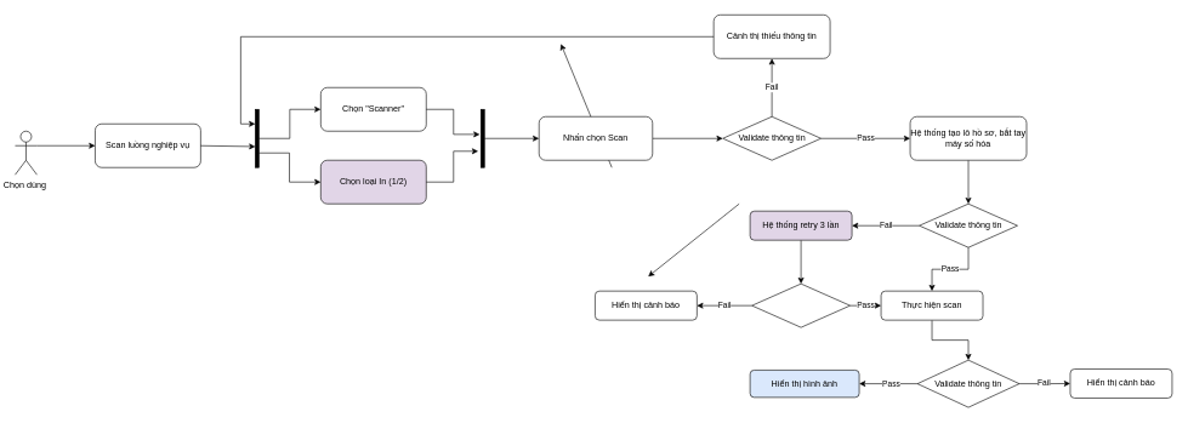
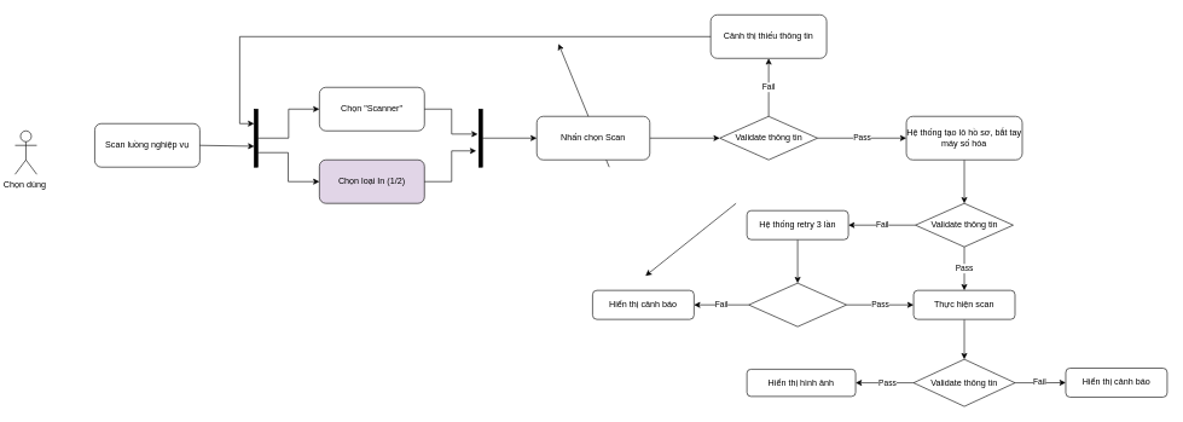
  <mxCell id="0" />
  <mxCell id="1" parent="0" />
  <mxCell id="2" value="Chọn dùng&amp;nbsp;" style="shape=umlActor;verticalLabelPosition=bottom;verticalAlign=top;html=1;outlineConnect=0;" vertex="1" parent="1"><mxGeometry x="20" y="180" width="30" height="60" as="geometry" /></mxCell>
  <mxCell id="3" value="Scan luồng nghiệp vụ" style="rounded=1;whiteSpace=wrap;html=1;" vertex="1" parent="1"><mxGeometry x="130" y="170" width="145" height="60" as="geometry" /></mxCell>
- <mxCell id="4" value="" style="endArrow=classic;html=1;rounded=0;entryX=0;entryY=0.5;entryDx=0;entryDy=0;exitX=1;exitY=0.333;exitDx=0;exitDy=0;exitPerimeter=0;" edge="1" parent="1" source="2" target="3"><mxGeometry width="50" height="50" relative="1" as="geometry"><mxPoint x="210" y="20" as="sourcePoint" /><mxPoint x="310" y="10" as="targetPoint" /></mxGeometry></mxCell>
  <mxCell id="5" value="" style="endArrow=classic;html=1;rounded=0;entryX=0.5;entryY=1;entryDx=0;entryDy=0;" edge="1" parent="1"><mxGeometry width="50" height="50" relative="1" as="geometry"><mxPoint x="840" y="230" as="sourcePoint" /><mxPoint x="770" y="60" as="targetPoint" /></mxGeometry></mxCell>
  <mxCell id="6" value="" style="endArrow=classic;html=1;rounded=0;exitX=0.5;exitY=0;exitDx=0;exitDy=0;entryX=0.5;entryY=1;entryDx=0;entryDy=0;" edge="1" parent="1"><mxGeometry width="50" height="50" relative="1" as="geometry"><mxPoint x="1015" y="280" as="sourcePoint" /><mxPoint x="890" y="380" as="targetPoint" /></mxGeometry></mxCell>
  <mxCell id="7" value="Cảnh thị thiếu thông tin" style="rounded=1;whiteSpace=wrap;html=1;" vertex="1" parent="1"><mxGeometry x="980" y="20" width="160" height="60" as="geometry" /></mxCell>
  <mxCell id="8" style="edgeStyle=orthogonalEdgeStyle;rounded=0;orthogonalLoop=1;jettySize=auto;html=1;entryX=0;entryY=0.5;entryDx=0;entryDy=0;" edge="1" parent="1" source="9" target="22"><mxGeometry relative="1" as="geometry" /></mxCell>
  <mxCell id="9" value="Nhấn chọn Scan" style="rounded=1;whiteSpace=wrap;html=1;" vertex="1" parent="1"><mxGeometry x="740" y="160" width="156" height="60" as="geometry" /></mxCell>
  <mxCell id="10" value="" style="endArrow=classic;html=1;rounded=0;exitX=1;exitY=0.5;exitDx=0;exitDy=0;entryX=0.021;entryY=0.64;entryDx=0;entryDy=0;entryPerimeter=0;" edge="1" parent="1" source="3" target="16"><mxGeometry width="50" height="50" relative="1" as="geometry"><mxPoint x="480" y="20" as="sourcePoint" /><mxPoint x="630" y="20" as="targetPoint" /></mxGeometry></mxCell>
  <mxCell id="11" value="Fail" style="endArrow=classic;html=1;rounded=0;entryX=0.5;entryY=1;entryDx=0;entryDy=0;exitX=0.5;exitY=0;exitDx=0;exitDy=0;" edge="1" parent="1" source="22" target="7"><mxGeometry width="50" height="50" relative="1" as="geometry"><mxPoint x="750" y="140" as="sourcePoint" /><mxPoint x="660" y="30" as="targetPoint" /></mxGeometry></mxCell>
  <mxCell id="12" value="Chọn &quot;Scanner&quot;" style="rounded=1;whiteSpace=wrap;html=1;" vertex="1" parent="1"><mxGeometry x="440" y="120" width="145" height="60" as="geometry" /></mxCell>
  <mxCell id="13" value="Chọn loại In (1/2)" style="rounded=1;whiteSpace=wrap;html=1;fillColor=#e1d5e7;" vertex="1" parent="1"><mxGeometry x="440" y="220" width="145" height="60" as="geometry" /></mxCell>
  <mxCell id="14" style="edgeStyle=orthogonalEdgeStyle;rounded=0;orthogonalLoop=1;jettySize=auto;html=1;entryX=0;entryY=0.5;entryDx=0;entryDy=0;" edge="1" parent="1" source="16" target="12"><mxGeometry relative="1" as="geometry" /></mxCell>
  <mxCell id="15" style="edgeStyle=orthogonalEdgeStyle;rounded=0;orthogonalLoop=1;jettySize=auto;html=1;entryX=0;entryY=0.5;entryDx=0;entryDy=0;" edge="1" parent="1" source="16" target="13"><mxGeometry relative="1" as="geometry"><Array as="points"><mxPoint x="397" y="210" /><mxPoint x="397" y="250" /></Array></mxGeometry></mxCell>
  <mxCell id="16" value="" style="html=1;points=[];perimeter=orthogonalPerimeter;fillColor=strokeColor;" vertex="1" parent="1"><mxGeometry x="350" y="150" width="5" height="80" as="geometry" /></mxCell>
  <mxCell id="17" value="Pass" style="edgeStyle=orthogonalEdgeStyle;rounded=0;orthogonalLoop=1;jettySize=auto;html=1;exitX=1;exitY=0.5;exitDx=0;exitDy=0;" edge="1" parent="1" source="22" target="25"><mxGeometry relative="1" as="geometry"><mxPoint x="740" y="210" as="sourcePoint" /><mxPoint x="1260" y="190" as="targetPoint" /></mxGeometry></mxCell>
  <mxCell id="18" style="edgeStyle=orthogonalEdgeStyle;rounded=0;orthogonalLoop=1;jettySize=auto;html=1;entryX=0;entryY=0.5;entryDx=0;entryDy=0;" edge="1" parent="1" source="19" target="9"><mxGeometry relative="1" as="geometry" /></mxCell>
  <mxCell id="19" value="" style="html=1;points=[];perimeter=orthogonalPerimeter;fillColor=strokeColor;" vertex="1" parent="1"><mxGeometry x="660" y="150" width="5" height="80" as="geometry" /></mxCell>
  <mxCell id="20" style="edgeStyle=orthogonalEdgeStyle;rounded=0;orthogonalLoop=1;jettySize=auto;html=1;entryX=-0.295;entryY=0.43;entryDx=0;entryDy=0;entryPerimeter=0;" edge="1" parent="1" source="12" target="19"><mxGeometry relative="1" as="geometry" /></mxCell>
  <mxCell id="21" style="edgeStyle=orthogonalEdgeStyle;rounded=0;orthogonalLoop=1;jettySize=auto;html=1;entryX=-0.716;entryY=0.72;entryDx=0;entryDy=0;entryPerimeter=0;" edge="1" parent="1" source="13" target="19"><mxGeometry relative="1" as="geometry" /></mxCell>
  <mxCell id="22" value="Validate thông tin" style="rhombus;whiteSpace=wrap;html=1;" vertex="1" parent="1"><mxGeometry x="992.5" y="160" width="135" height="60" as="geometry" /></mxCell>
  <mxCell id="23" style="edgeStyle=orthogonalEdgeStyle;rounded=0;orthogonalLoop=1;jettySize=auto;html=1;entryX=0;entryY=0.25;entryDx=0;entryDy=0;entryPerimeter=0;" edge="1" parent="1" source="7" target="16"><mxGeometry relative="1" as="geometry" /></mxCell>
  <mxCell id="24" style="edgeStyle=orthogonalEdgeStyle;rounded=0;orthogonalLoop=1;jettySize=auto;html=1;" edge="1" parent="1" source="25" target="28"><mxGeometry relative="1" as="geometry" /></mxCell>
  <mxCell id="25" value="Hệ thống tạo lô hồ sơ, bắt tay máy số hóa" style="rounded=1;whiteSpace=wrap;html=1;" vertex="1" parent="1"><mxGeometry x="1250" y="160" width="160" height="60" as="geometry" /></mxCell>
  <mxCell id="26" value="Pass" style="edgeStyle=orthogonalEdgeStyle;rounded=0;orthogonalLoop=1;jettySize=auto;html=1;entryX=0.5;entryY=0;entryDx=0;entryDy=0;" edge="1" parent="1" source="28" target="30"><mxGeometry relative="1" as="geometry"><mxPoint x="1330" y="420" as="targetPoint" /></mxGeometry></mxCell>
  <mxCell id="27" value="Fail" style="edgeStyle=orthogonalEdgeStyle;rounded=0;orthogonalLoop=1;jettySize=auto;html=1;entryX=1;entryY=0.5;entryDx=0;entryDy=0;" edge="1" parent="1" source="28" target="32"><mxGeometry relative="1" as="geometry" /></mxCell>
  <mxCell id="28" value="Validate thông tin" style="rhombus;whiteSpace=wrap;html=1;" vertex="1" parent="1"><mxGeometry x="1262.5" y="280" width="135" height="60" as="geometry" /></mxCell>
  <mxCell id="29" style="edgeStyle=orthogonalEdgeStyle;rounded=0;orthogonalLoop=1;jettySize=auto;html=1;entryX=0.5;entryY=0;entryDx=0;entryDy=0;" edge="1" parent="1" source="30" target="41"><mxGeometry relative="1" as="geometry" /></mxCell>
- <mxCell id="30" value="Thực hiện scan" style="rounded=1;whiteSpace=wrap;html=1;" vertex="1" parent="1"><mxGeometry x="1210" y="400" width="140" height="40" as="geometry" /></mxCell>
+ <mxCell id="30" value="Thực hiện scan" style="rounded=1;whiteSpace=wrap;html=1;" vertex="1" parent="1"><mxGeometry x="1260" y="400" width="140" height="40" as="geometry" /></mxCell>
  <mxCell id="31" style="edgeStyle=orthogonalEdgeStyle;rounded=0;orthogonalLoop=1;jettySize=auto;html=1;entryX=0.5;entryY=0;entryDx=0;entryDy=0;" edge="1" parent="1" source="32" target="35"><mxGeometry relative="1" as="geometry" /></mxCell>
- <mxCell id="32" value="Hệ thống retry 3 lần" style="rounded=1;whiteSpace=wrap;html=1;fillColor=#e1d5e7;" vertex="1" parent="1"><mxGeometry x="1030" y="290" width="140" height="40" as="geometry" /></mxCell>
+ <mxCell id="32" value="Hệ thống retry 3 lần" style="rounded=1;whiteSpace=wrap;html=1;" vertex="1" parent="1"><mxGeometry x="1030" y="290" width="140" height="40" as="geometry" /></mxCell>
  <mxCell id="33" value="Pass" style="edgeStyle=orthogonalEdgeStyle;rounded=0;orthogonalLoop=1;jettySize=auto;html=1;" edge="1" parent="1" source="35" target="30"><mxGeometry relative="1" as="geometry" /></mxCell>
  <mxCell id="34" value="Fail" style="edgeStyle=orthogonalEdgeStyle;rounded=0;orthogonalLoop=1;jettySize=auto;html=1;" edge="1" parent="1" source="35" target="36"><mxGeometry relative="1" as="geometry" /></mxCell>
  <mxCell id="35" value="" style="rhombus;whiteSpace=wrap;html=1;" vertex="1" parent="1"><mxGeometry x="1032.5" y="390" width="135" height="60" as="geometry" /></mxCell>
  <mxCell id="36" value="Hiển thị cảnh báo" style="rounded=1;whiteSpace=wrap;html=1;" vertex="1" parent="1"><mxGeometry x="817" y="400" width="140" height="40" as="geometry" /></mxCell>
  <mxCell id="37" style="edgeStyle=orthogonalEdgeStyle;rounded=0;orthogonalLoop=1;jettySize=auto;html=1;entryX=1;entryY=0.5;entryDx=0;entryDy=0;" edge="1" parent="1" source="41" target="42"><mxGeometry relative="1" as="geometry" /></mxCell>
  <mxCell id="38" value="Pass" style="edgeLabel;html=1;align=center;verticalAlign=middle;resizable=0;points=[];" vertex="1" connectable="0" parent="37"><mxGeometry x="-0.083" relative="1" as="geometry"><mxPoint as="offset" /></mxGeometry></mxCell>
  <mxCell id="39" style="edgeStyle=orthogonalEdgeStyle;rounded=0;orthogonalLoop=1;jettySize=auto;html=1;entryX=0;entryY=0.5;entryDx=0;entryDy=0;" edge="1" parent="1" source="41" target="43"><mxGeometry relative="1" as="geometry" /></mxCell>
  <mxCell id="40" value="Fail" style="edgeLabel;html=1;align=center;verticalAlign=middle;resizable=0;points=[];" vertex="1" connectable="0" parent="39"><mxGeometry x="-0.05" y="3" relative="1" as="geometry"><mxPoint y="2" as="offset" /></mxGeometry></mxCell>
  <mxCell id="41" value="Validate thông tin" style="rhombus;whiteSpace=wrap;html=1;" vertex="1" parent="1"><mxGeometry x="1260" y="495" width="140" height="65" as="geometry" /></mxCell>
- <mxCell id="42" value="Hiển thị hình ảnh" style="rounded=1;whiteSpace=wrap;html=1;fillColor=#dae8fc;" vertex="1" parent="1"><mxGeometry x="1030" y="508.75" width="150" height="37.5" as="geometry" /></mxCell>
+ <mxCell id="42" value="Hiển thị hình ảnh" style="rounded=1;whiteSpace=wrap;html=1;" vertex="1" parent="1"><mxGeometry x="1030" y="508.75" width="150" height="37.5" as="geometry" /></mxCell>
  <mxCell id="43" value="Hiển thị cảnh báo" style="rounded=1;whiteSpace=wrap;html=1;" vertex="1" parent="1"><mxGeometry x="1470" y="507.25" width="140" height="40" as="geometry" /></mxCell>
